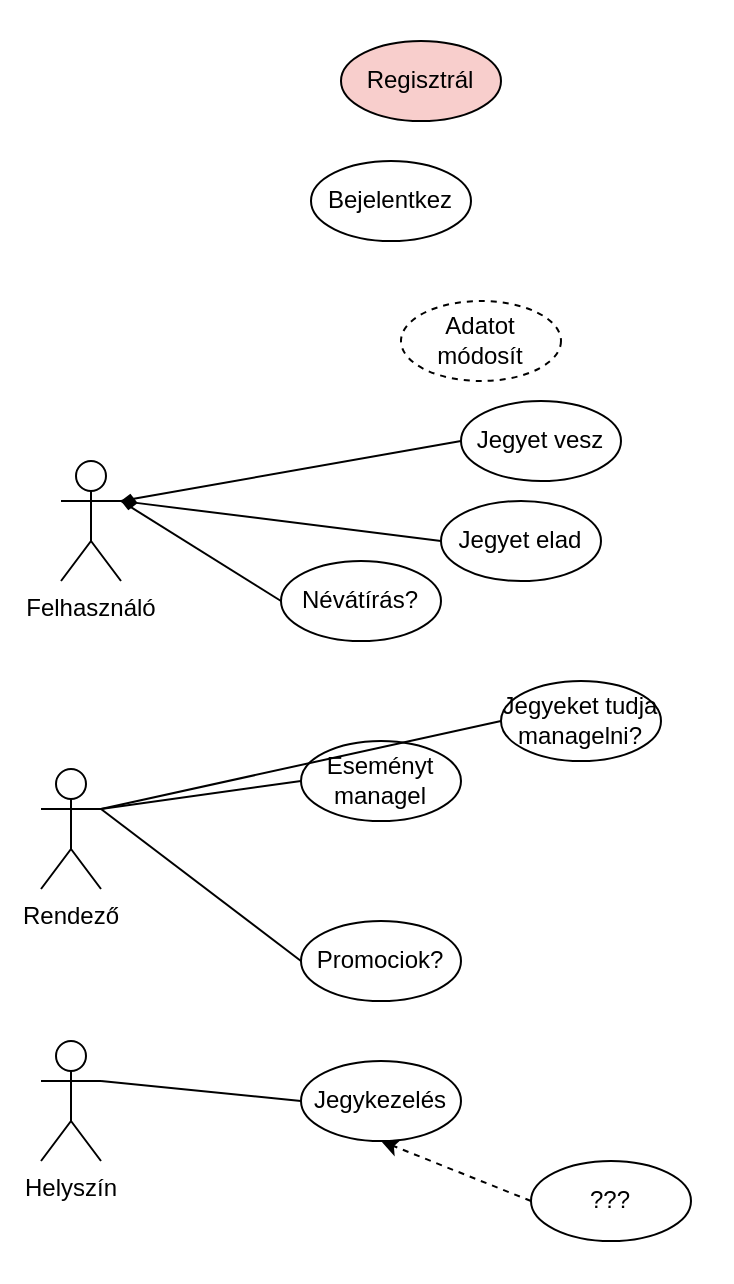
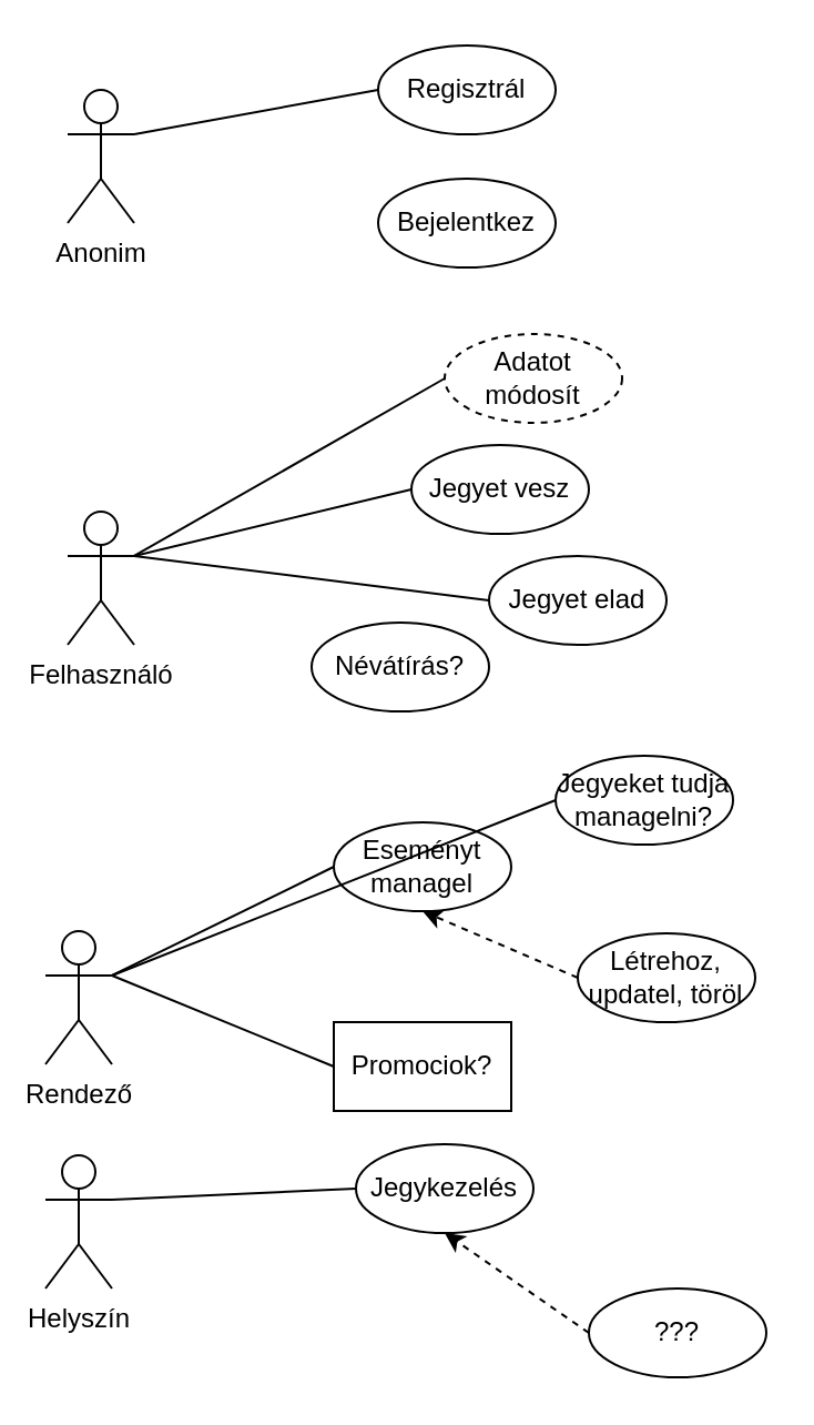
  <mxCell id="0" />
  <mxCell id="1" parent="0" />
  <mxCell id="2" value="Felhasználó" style="shape=umlActor;verticalLabelPosition=bottom;verticalAlign=top;html=1;outlineConnect=0;labelBackgroundColor=none;rounded=0;" vertex="1" parent="1"><mxGeometry x="30" y="230" width="30" height="60" as="geometry" /></mxCell>
- <mxCell id="4" value="Regisztrál" style="ellipse;whiteSpace=wrap;html=1;labelBackgroundColor=none;rounded=0;fillColor=#f8cecc;" vertex="1" parent="1"><mxGeometry x="170" y="20" width="80" height="40" as="geometry" /></mxCell>
- <mxCell id="5" value="Bejelentkez" style="ellipse;whiteSpace=wrap;html=1;labelBackgroundColor=none;rounded=0;" vertex="1" parent="1"><mxGeometry x="155" y="80" width="80" height="40" as="geometry" /></mxCell>
- <mxCell id="7" value="Jegyet vesz" style="ellipse;whiteSpace=wrap;html=1;labelBackgroundColor=none;rounded=0;" vertex="1" parent="1"><mxGeometry x="230" y="200" width="80" height="40" as="geometry" /></mxCell>
+ <mxCell id="3" value="Anonim" style="shape=umlActor;verticalLabelPosition=bottom;verticalAlign=top;html=1;outlineConnect=0;labelBackgroundColor=none;rounded=0;" vertex="1" parent="1"><mxGeometry x="30" y="40" width="30" height="60" as="geometry" /></mxCell>
+ <mxCell id="4" value="Regisztrál" style="ellipse;whiteSpace=wrap;html=1;labelBackgroundColor=none;rounded=0;" vertex="1" parent="1"><mxGeometry x="170" y="20" width="80" height="40" as="geometry" /></mxCell>
+ <mxCell id="5" value="Bejelentkez" style="ellipse;whiteSpace=wrap;html=1;labelBackgroundColor=none;rounded=0;" vertex="1" parent="1"><mxGeometry x="170" y="80" width="80" height="40" as="geometry" /></mxCell>
+ <mxCell id="6" value="" style="endArrow=none;html=1;rounded=0;entryX=1;entryY=0.333;entryDx=0;entryDy=0;entryPerimeter=0;exitX=0;exitY=0.5;exitDx=0;exitDy=0;labelBackgroundColor=none;fontColor=default;" edge="1" parent="1" source="4" target="3"><mxGeometry width="50" height="50" relative="1" as="geometry"><mxPoint x="40" y="260" as="sourcePoint" /><mxPoint x="90" y="210" as="targetPoint" /></mxGeometry></mxCell>
+ <mxCell id="7" value="Jegyet vesz" style="ellipse;whiteSpace=wrap;html=1;labelBackgroundColor=none;rounded=0;" vertex="1" parent="1"><mxGeometry x="185" y="200" width="80" height="40" as="geometry" /></mxCell>
  <mxCell id="8" value="Jegyet elad" style="ellipse;whiteSpace=wrap;html=1;labelBackgroundColor=none;rounded=0;" vertex="1" parent="1"><mxGeometry x="220" y="250" width="80" height="40" as="geometry" /></mxCell>
  <mxCell id="9" value="Névátírás?" style="ellipse;whiteSpace=wrap;html=1;labelBackgroundColor=none;rounded=0;" vertex="1" parent="1"><mxGeometry x="140" y="280" width="80" height="40" as="geometry" /></mxCell>
- <mxCell id="10" value="Rendező" style="shape=umlActor;verticalLabelPosition=bottom;verticalAlign=top;html=1;outlineConnect=0;labelBackgroundColor=none;rounded=0;" vertex="1" parent="1"><mxGeometry x="20" y="384" width="30" height="60" as="geometry" /></mxCell>
+ <mxCell id="10" value="Rendező" style="shape=umlActor;verticalLabelPosition=bottom;verticalAlign=top;html=1;outlineConnect=0;labelBackgroundColor=none;rounded=0;" vertex="1" parent="1"><mxGeometry x="20" y="419" width="30" height="60" as="geometry" /></mxCell>
  <mxCell id="11" value="" style="endArrow=none;html=1;rounded=0;exitX=0;exitY=0.5;exitDx=0;exitDy=0;entryX=1;entryY=0.333;entryDx=0;entryDy=0;entryPerimeter=0;labelBackgroundColor=none;fontColor=default;" edge="1" parent="1" source="7" target="2"><mxGeometry width="50" height="50" relative="1" as="geometry"><mxPoint x="180" y="110" as="sourcePoint" /><mxPoint x="70" y="70" as="targetPoint" /></mxGeometry></mxCell>
- <mxCell id="12" value="" style="endArrow=diamond;html=1;rounded=0;exitX=0;exitY=0.5;exitDx=0;exitDy=0;entryX=1;entryY=0.333;entryDx=0;entryDy=0;entryPerimeter=0;labelBackgroundColor=none;fontColor=default;" edge="1" parent="1" source="8" target="2"><mxGeometry width="50" height="50" relative="1" as="geometry"><mxPoint x="150" y="210" as="sourcePoint" /><mxPoint x="70" y="260" as="targetPoint" /></mxGeometry></mxCell>
- <mxCell id="13" value="" style="endArrow=none;html=1;rounded=0;exitX=0;exitY=0.5;exitDx=0;exitDy=0;entryX=1;entryY=0.333;entryDx=0;entryDy=0;entryPerimeter=0;labelBackgroundColor=none;fontColor=default;" edge="1" parent="1" source="9" target="2"><mxGeometry width="50" height="50" relative="1" as="geometry"><mxPoint x="160" y="220" as="sourcePoint" /><mxPoint x="80" y="270" as="targetPoint" /></mxGeometry></mxCell>
+ <mxCell id="12" value="" style="endArrow=none;html=1;rounded=0;exitX=0;exitY=0.5;exitDx=0;exitDy=0;entryX=1;entryY=0.333;entryDx=0;entryDy=0;entryPerimeter=0;labelBackgroundColor=none;fontColor=default;" edge="1" parent="1" source="8" target="2"><mxGeometry width="50" height="50" relative="1" as="geometry"><mxPoint x="150" y="210" as="sourcePoint" /><mxPoint x="70" y="260" as="targetPoint" /></mxGeometry></mxCell>
  <mxCell id="14" value="Eseményt managel" style="ellipse;whiteSpace=wrap;html=1;labelBackgroundColor=none;rounded=0;" vertex="1" parent="1"><mxGeometry x="150" y="370" width="80" height="40" as="geometry" /></mxCell>
  <mxCell id="15" value="" style="endArrow=none;html=1;rounded=0;exitX=0;exitY=0.5;exitDx=0;exitDy=0;entryX=1;entryY=0.333;entryDx=0;entryDy=0;entryPerimeter=0;labelBackgroundColor=none;fontColor=default;" edge="1" parent="1" source="14" target="10"><mxGeometry width="50" height="50" relative="1" as="geometry"><mxPoint x="150" y="310" as="sourcePoint" /><mxPoint x="70" y="260" as="targetPoint" /></mxGeometry></mxCell>
- <mxCell id="18" value="Promociok?" style="ellipse;whiteSpace=wrap;html=1;labelBackgroundColor=none;rounded=0;" vertex="1" parent="1"><mxGeometry x="150" y="460" width="80" height="40" as="geometry" /></mxCell>
+ <mxCell id="16" value="" style="endArrow=classic;html=1;rounded=0;entryX=0.5;entryY=1;entryDx=0;entryDy=0;exitX=0;exitY=0.5;exitDx=0;exitDy=0;dashed=1;labelBackgroundColor=none;fontColor=default;" edge="1" parent="1" source="17" target="14"><mxGeometry width="50" height="50" relative="1" as="geometry"><mxPoint x="230" y="450" as="sourcePoint" /><mxPoint x="220" y="430" as="targetPoint" /></mxGeometry></mxCell>
+ <mxCell id="17" value="Létrehoz, updatel, töröl" style="ellipse;whiteSpace=wrap;html=1;labelBackgroundColor=none;rounded=0;" vertex="1" parent="1"><mxGeometry x="260" y="420" width="80" height="40" as="geometry" /></mxCell>
+ <mxCell id="18" value="Promociok?" style="whiteSpace=wrap;html=1;labelBackgroundColor=none;rounded=0;" vertex="1" parent="1"><mxGeometry x="150" y="460" width="80" height="40" as="geometry" /></mxCell>
  <mxCell id="19" value="" style="endArrow=none;html=1;rounded=0;exitX=0;exitY=0.5;exitDx=0;exitDy=0;entryX=1;entryY=0.333;entryDx=0;entryDy=0;entryPerimeter=0;labelBackgroundColor=none;fontColor=default;" edge="1" parent="1" source="18" target="10"><mxGeometry width="50" height="50" relative="1" as="geometry"><mxPoint x="160" y="400" as="sourcePoint" /><mxPoint x="60" y="414" as="targetPoint" /></mxGeometry></mxCell>
  <mxCell id="20" value="Adatot módosít" style="ellipse;whiteSpace=wrap;html=1;labelBackgroundColor=none;rounded=0;dashed=1;" vertex="1" parent="1"><mxGeometry x="200" y="150" width="80" height="40" as="geometry" /></mxCell>
+ <mxCell id="21" value="" style="endArrow=none;html=1;rounded=0;exitX=0;exitY=0.5;exitDx=0;exitDy=0;entryX=1;entryY=0.333;entryDx=0;entryDy=0;entryPerimeter=0;labelBackgroundColor=none;fontColor=default;" edge="1" parent="1" source="20" target="2"><mxGeometry width="50" height="50" relative="1" as="geometry"><mxPoint x="150" y="60" as="sourcePoint" /><mxPoint x="20" y="190" as="targetPoint" /></mxGeometry></mxCell>
  <mxCell id="22" value="Helyszín" style="shape=umlActor;verticalLabelPosition=bottom;verticalAlign=top;html=1;outlineConnect=0;labelBackgroundColor=none;rounded=0;" vertex="1" parent="1"><mxGeometry x="20" y="520" width="30" height="60" as="geometry" /></mxCell>
- <mxCell id="23" value="Jegykezelés" style="ellipse;whiteSpace=wrap;html=1;labelBackgroundColor=none;rounded=0;" vertex="1" parent="1"><mxGeometry x="150" y="530" width="80" height="40" as="geometry" /></mxCell>
+ <mxCell id="23" value="Jegykezelés" style="ellipse;whiteSpace=wrap;html=1;labelBackgroundColor=none;rounded=0;" vertex="1" parent="1"><mxGeometry x="160" y="515" width="80" height="40" as="geometry" /></mxCell>
  <mxCell id="24" value="" style="endArrow=none;html=1;rounded=0;exitX=0;exitY=0.5;exitDx=0;exitDy=0;entryX=1;entryY=0.333;entryDx=0;entryDy=0;entryPerimeter=0;labelBackgroundColor=none;fontColor=default;" edge="1" parent="1" source="23" target="22"><mxGeometry width="50" height="50" relative="1" as="geometry"><mxPoint x="160" y="490" as="sourcePoint" /><mxPoint x="60" y="414" as="targetPoint" /></mxGeometry></mxCell>
  <mxCell id="25" value="" style="endArrow=classic;html=1;rounded=0;entryX=0.5;entryY=1;entryDx=0;entryDy=0;exitX=0;exitY=0.5;exitDx=0;exitDy=0;dashed=1;labelBackgroundColor=none;fontColor=default;" edge="1" source="26" parent="1" target="23"><mxGeometry width="50" height="50" relative="1" as="geometry"><mxPoint x="235" y="610" as="sourcePoint" /><mxPoint x="195" y="570" as="targetPoint" /></mxGeometry></mxCell>
  <mxCell id="26" value="???" style="ellipse;whiteSpace=wrap;html=1;labelBackgroundColor=none;rounded=0;" vertex="1" parent="1"><mxGeometry x="265" y="580" width="80" height="40" as="geometry" /></mxCell>
  <mxCell id="27" value="Jegyeket tudja managelni?" style="ellipse;whiteSpace=wrap;html=1;labelBackgroundColor=none;rounded=0;" vertex="1" parent="1"><mxGeometry x="250" y="340" width="80" height="40" as="geometry" /></mxCell>
  <mxCell id="28" value="" style="endArrow=none;html=1;rounded=0;exitX=0;exitY=0.5;exitDx=0;exitDy=0;entryX=1;entryY=0.333;entryDx=0;entryDy=0;entryPerimeter=0;labelBackgroundColor=none;fontColor=default;" edge="1" parent="1" source="27" target="10"><mxGeometry width="50" height="50" relative="1" as="geometry"><mxPoint x="250" y="270" as="sourcePoint" /><mxPoint x="140" y="354" as="targetPoint" /></mxGeometry></mxCell>
